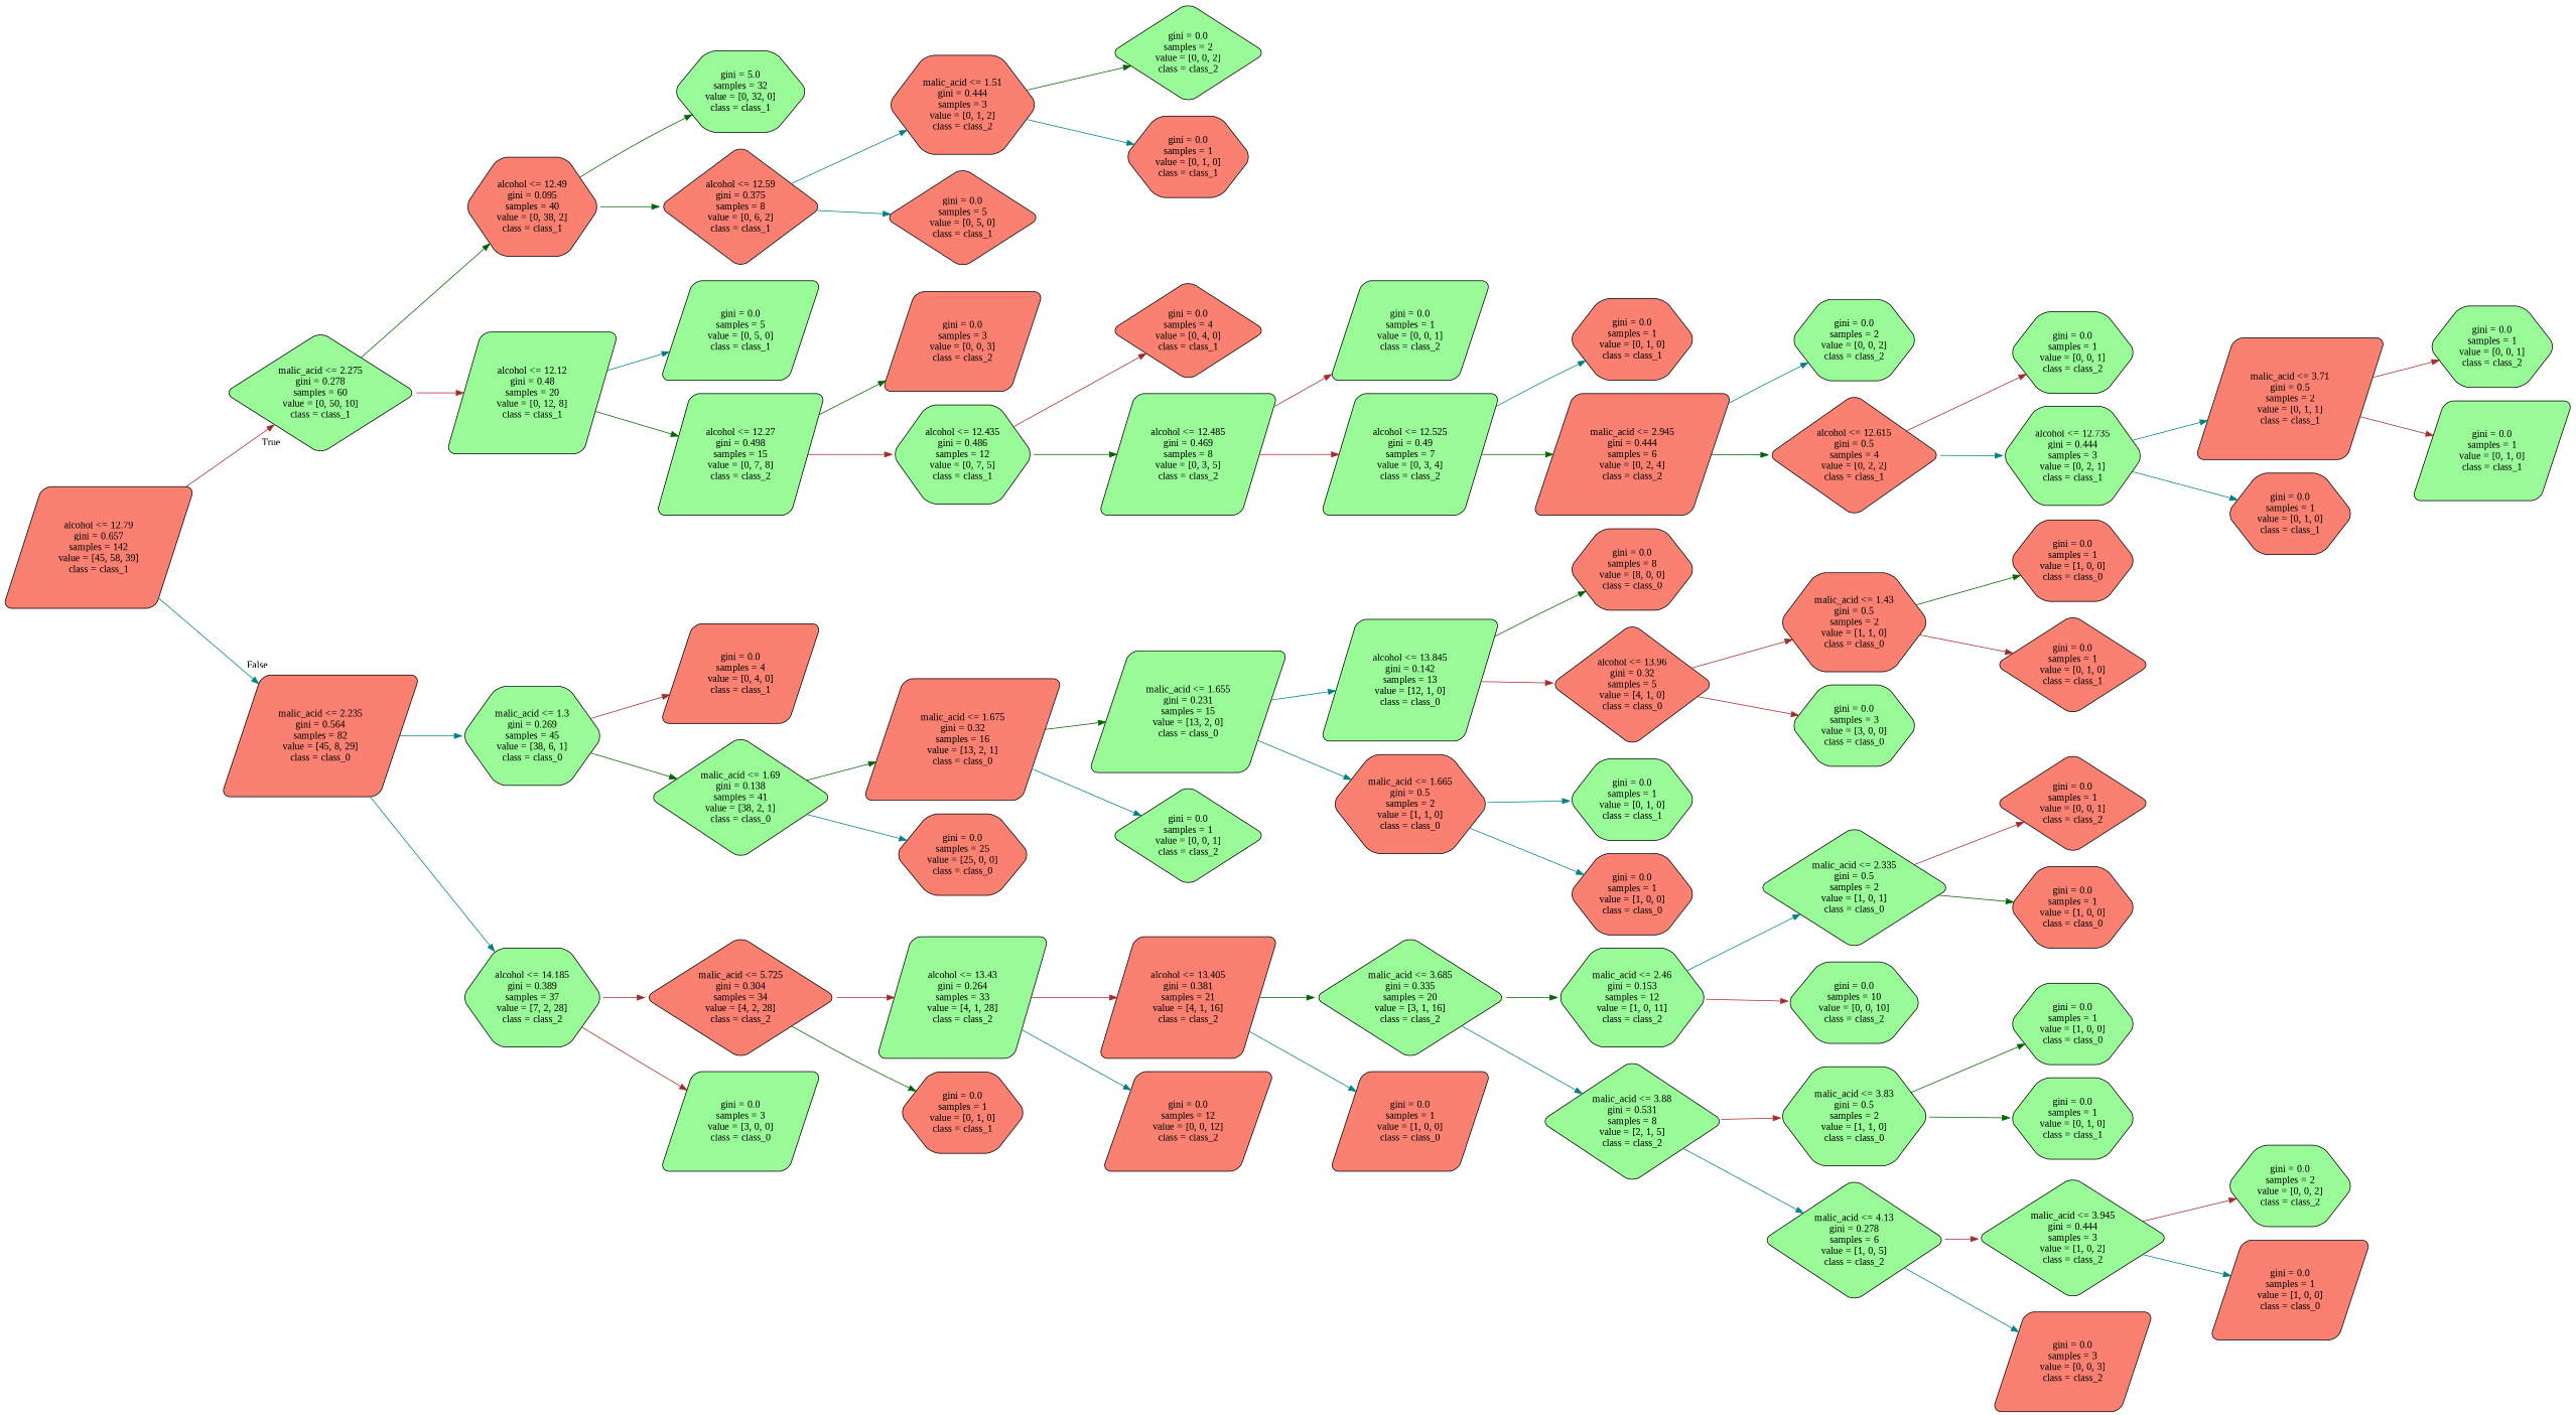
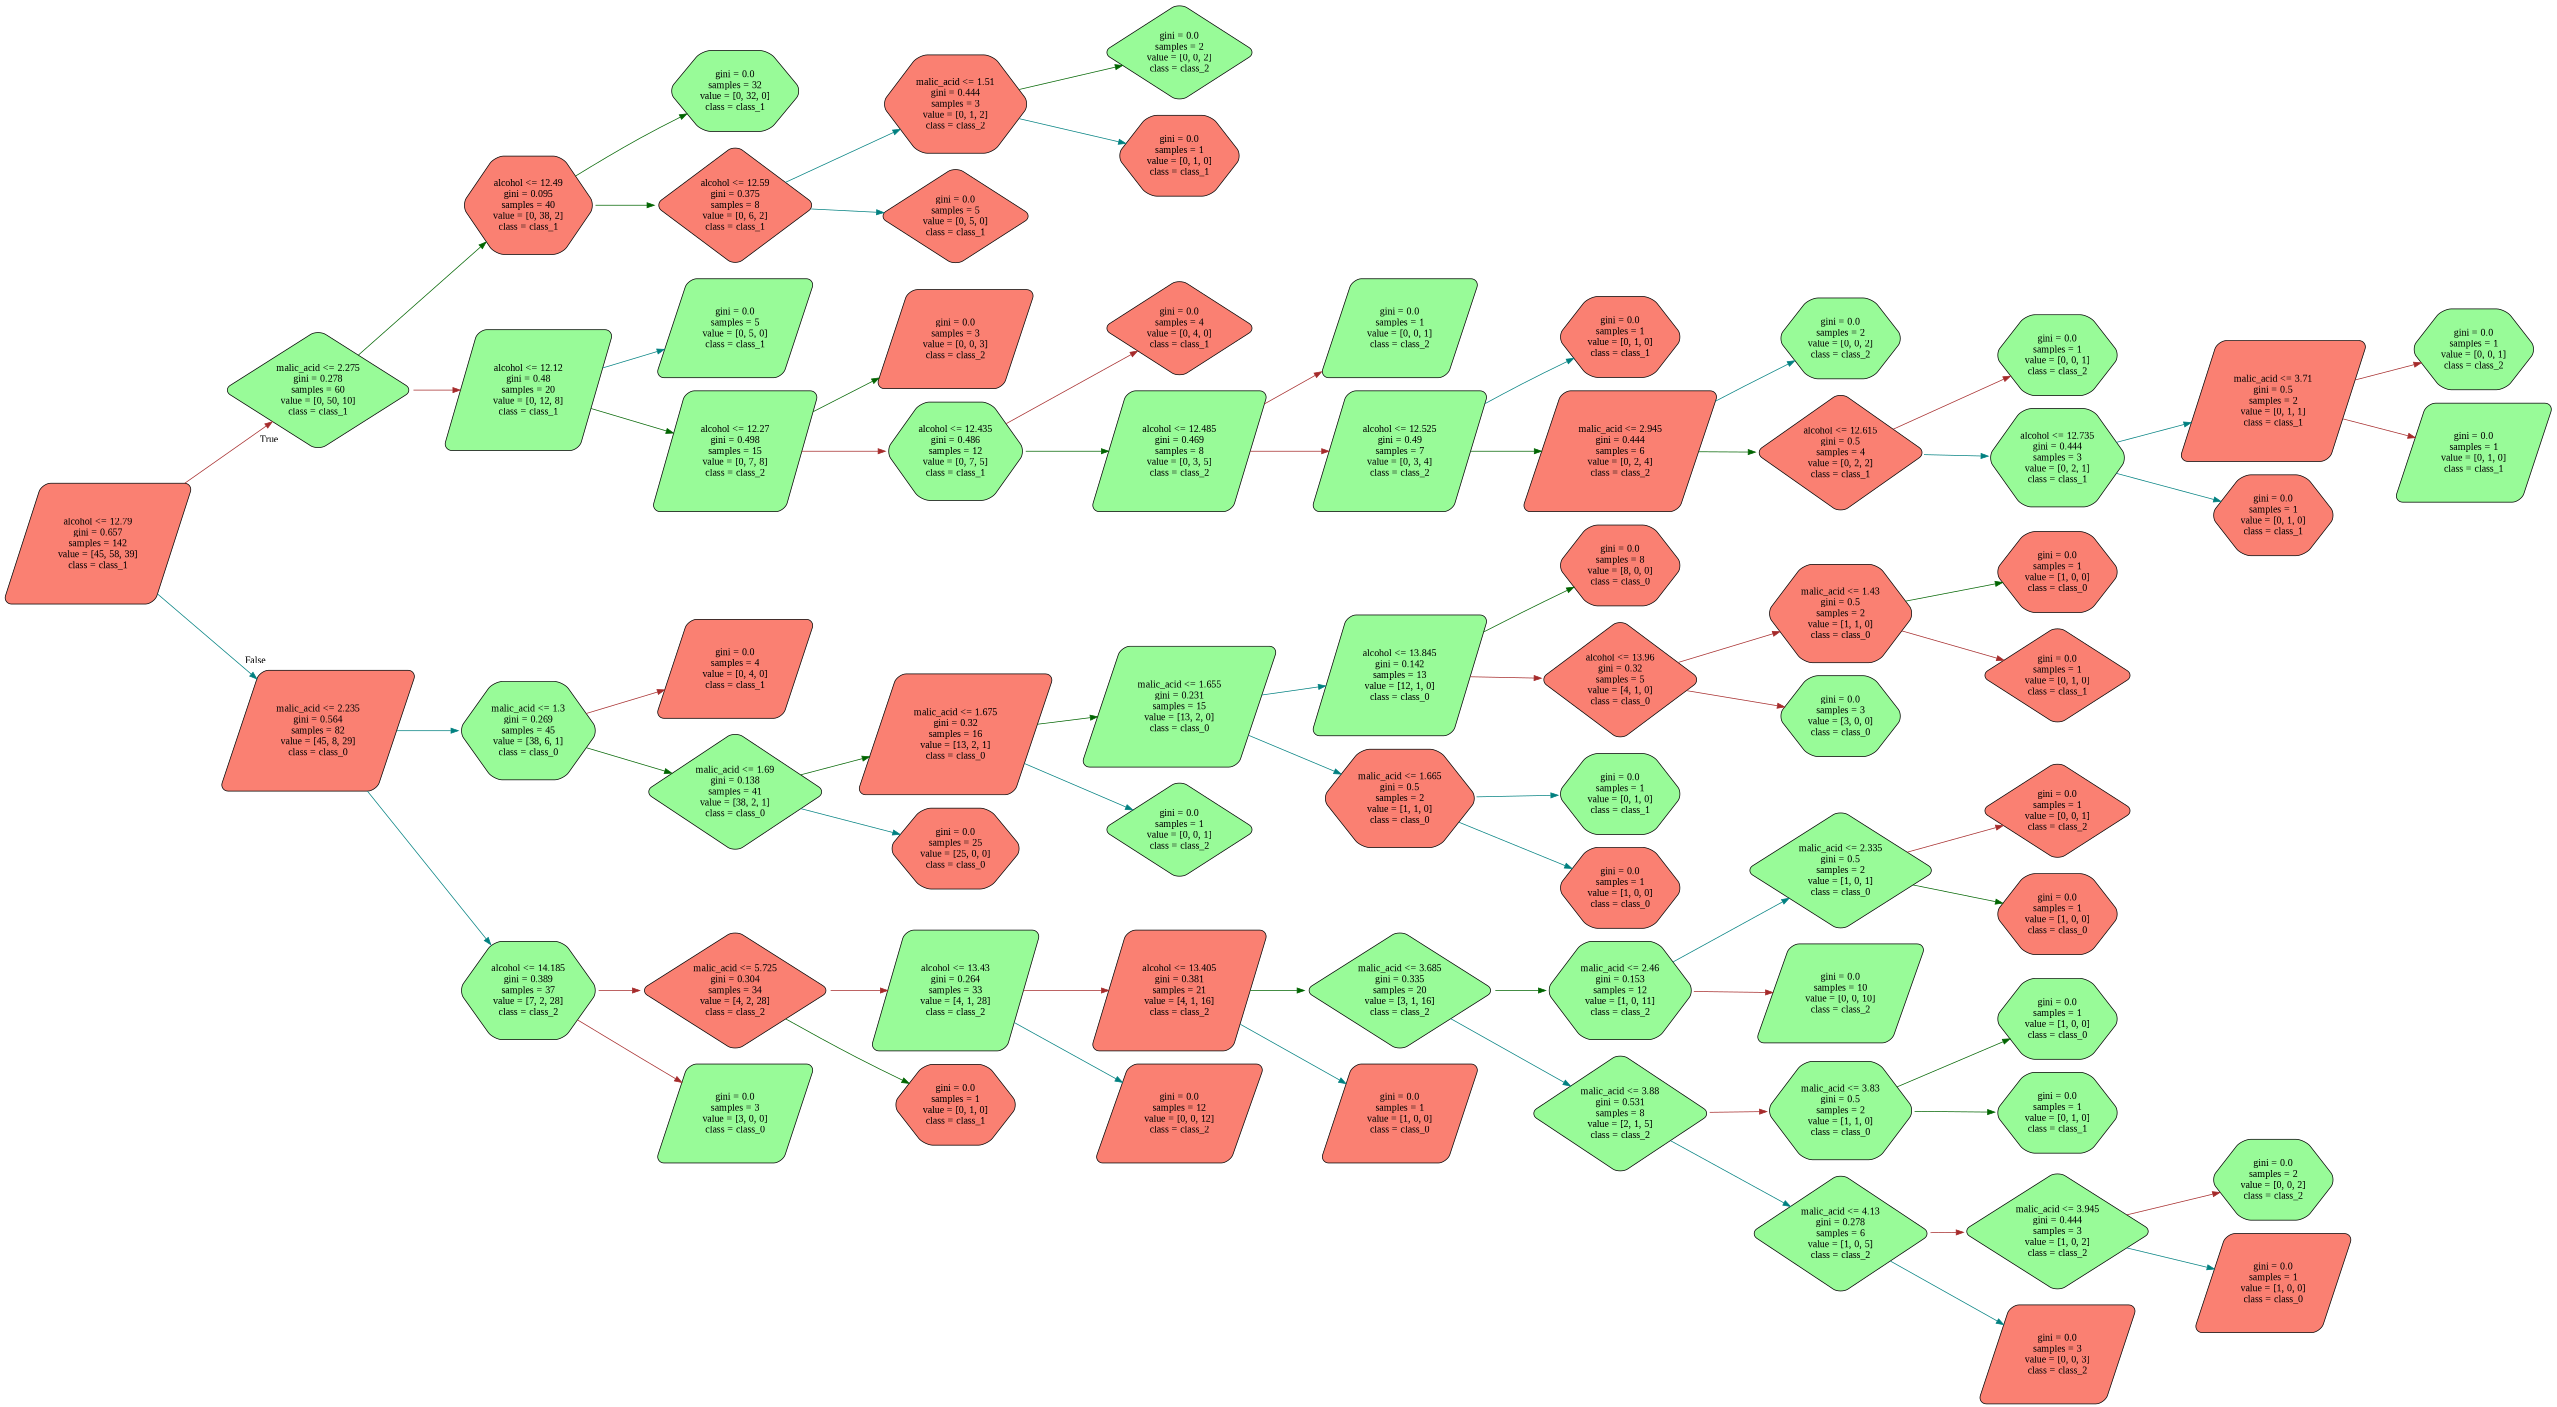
  digraph {
    fontname="Liberation Serif"
    rankdir=LR
    node [color=black fillcolor=palegreen fontname="Liberation Serif" shape=hexagon style="filled, rounded"]
    edge [color=teal fontname="Liberation Serif"]
    n1 [fillcolor=salmon label="alcohol <= 12.79\ngini = 0.657\nsamples = 142\nvalue = [45, 58, 39]\nclass = class_1" shape=parallelogram]
    n2 [label="malic_acid <= 2.275\ngini = 0.278\nsamples = 60\nvalue = [0, 50, 10]\nclass = class_1" shape=diamond]
    n3 [fillcolor=salmon label="malic_acid <= 2.235\ngini = 0.564\nsamples = 82\nvalue = [45, 8, 29]\nclass = class_0" shape=parallelogram]
    n4 [fillcolor=salmon label="alcohol <= 12.49\ngini = 0.095\nsamples = 40\nvalue = [0, 38, 2]\nclass = class_1"]
    n5 [label="alcohol <= 12.12\ngini = 0.48\nsamples = 20\nvalue = [0, 12, 8]\nclass = class_1" shape=parallelogram]
    n6 [label="malic_acid <= 1.3\ngini = 0.269\nsamples = 45\nvalue = [38, 6, 1]\nclass = class_0"]
    n7 [label="alcohol <= 14.185\ngini = 0.389\nsamples = 37\nvalue = [7, 2, 28]\nclass = class_2"]
-   n8 [label="gini = 5.0\nsamples = 32\nvalue = [0, 32, 0]\nclass = class_1"]
+   n8 [label="gini = 0.0\nsamples = 32\nvalue = [0, 32, 0]\nclass = class_1"]
    n9 [fillcolor=salmon label="alcohol <= 12.59\ngini = 0.375\nsamples = 8\nvalue = [0, 6, 2]\nclass = class_1" shape=diamond]
    n10 [label="gini = 0.0\nsamples = 5\nvalue = [0, 5, 0]\nclass = class_1" shape=parallelogram]
    n11 [label="alcohol <= 12.27\ngini = 0.498\nsamples = 15\nvalue = [0, 7, 8]\nclass = class_2" shape=parallelogram]
    n12 [fillcolor=salmon label="malic_acid <= 1.51\ngini = 0.444\nsamples = 3\nvalue = [0, 1, 2]\nclass = class_2"]
    n13 [fillcolor=salmon label="gini = 0.0\nsamples = 5\nvalue = [0, 5, 0]\nclass = class_1" shape=diamond]
    n14 [label="gini = 0.0\nsamples = 2\nvalue = [0, 0, 2]\nclass = class_2" shape=diamond]
    n15 [fillcolor=salmon label="gini = 0.0\nsamples = 1\nvalue = [0, 1, 0]\nclass = class_1"]
    n16 [fillcolor=salmon label="gini = 0.0\nsamples = 3\nvalue = [0, 0, 3]\nclass = class_2" shape=parallelogram]
    n17 [label="alcohol <= 12.435\ngini = 0.486\nsamples = 12\nvalue = [0, 7, 5]\nclass = class_1"]
    n18 [fillcolor=salmon label="gini = 0.0\nsamples = 4\nvalue = [0, 4, 0]\nclass = class_1" shape=diamond]
    n19 [label="alcohol <= 12.485\ngini = 0.469\nsamples = 8\nvalue = [0, 3, 5]\nclass = class_2" shape=parallelogram]
    n20 [label="gini = 0.0\nsamples = 1\nvalue = [0, 0, 1]\nclass = class_2" shape=parallelogram]
    n21 [label="alcohol <= 12.525\ngini = 0.49\nsamples = 7\nvalue = [0, 3, 4]\nclass = class_2" shape=parallelogram]
    n22 [fillcolor=salmon label="gini = 0.0\nsamples = 1\nvalue = [0, 1, 0]\nclass = class_1"]
    n23 [fillcolor=salmon label="malic_acid <= 2.945\ngini = 0.444\nsamples = 6\nvalue = [0, 2, 4]\nclass = class_2" shape=parallelogram]
    n24 [label="gini = 0.0\nsamples = 2\nvalue = [0, 0, 2]\nclass = class_2"]
    n25 [fillcolor=salmon label="alcohol <= 12.615\ngini = 0.5\nsamples = 4\nvalue = [0, 2, 2]\nclass = class_1" shape=diamond]
    n26 [label="gini = 0.0\nsamples = 1\nvalue = [0, 0, 1]\nclass = class_2"]
    n27 [label="alcohol <= 12.735\ngini = 0.444\nsamples = 3\nvalue = [0, 2, 1]\nclass = class_1"]
    n28 [fillcolor=salmon label="malic_acid <= 3.71\ngini = 0.5\nsamples = 2\nvalue = [0, 1, 1]\nclass = class_1" shape=parallelogram]
    n29 [fillcolor=salmon label="gini = 0.0\nsamples = 1\nvalue = [0, 1, 0]\nclass = class_1"]
    n30 [label="gini = 0.0\nsamples = 1\nvalue = [0, 0, 1]\nclass = class_2"]
    n31 [label="gini = 0.0\nsamples = 1\nvalue = [0, 1, 0]\nclass = class_1" shape=parallelogram]
    n32 [fillcolor=salmon label="gini = 0.0\nsamples = 4\nvalue = [0, 4, 0]\nclass = class_1" shape=parallelogram]
    n33 [label="malic_acid <= 1.69\ngini = 0.138\nsamples = 41\nvalue = [38, 2, 1]\nclass = class_0" shape=diamond]
    n34 [fillcolor=salmon label="malic_acid <= 5.725\ngini = 0.304\nsamples = 34\nvalue = [4, 2, 28]\nclass = class_2" shape=diamond]
    n35 [label="gini = 0.0\nsamples = 3\nvalue = [3, 0, 0]\nclass = class_0" shape=parallelogram]
    n36 [fillcolor=salmon label="malic_acid <= 1.675\ngini = 0.32\nsamples = 16\nvalue = [13, 2, 1]\nclass = class_0" shape=parallelogram]
    n37 [fillcolor=salmon label="gini = 0.0\nsamples = 25\nvalue = [25, 0, 0]\nclass = class_0"]
    n38 [label="malic_acid <= 1.655\ngini = 0.231\nsamples = 15\nvalue = [13, 2, 0]\nclass = class_0" shape=parallelogram]
    n39 [label="gini = 0.0\nsamples = 1\nvalue = [0, 0, 1]\nclass = class_2" shape=diamond]
    n40 [label="alcohol <= 13.845\ngini = 0.142\nsamples = 13\nvalue = [12, 1, 0]\nclass = class_0" shape=parallelogram]
    n41 [fillcolor=salmon label="malic_acid <= 1.665\ngini = 0.5\nsamples = 2\nvalue = [1, 1, 0]\nclass = class_0"]
    n42 [fillcolor=salmon label="gini = 0.0\nsamples = 8\nvalue = [8, 0, 0]\nclass = class_0"]
    n43 [fillcolor=salmon label="alcohol <= 13.96\ngini = 0.32\nsamples = 5\nvalue = [4, 1, 0]\nclass = class_0" shape=diamond]
    n44 [label="gini = 0.0\nsamples = 1\nvalue = [0, 1, 0]\nclass = class_1"]
    n45 [fillcolor=salmon label="gini = 0.0\nsamples = 1\nvalue = [1, 0, 0]\nclass = class_0"]
    n46 [fillcolor=salmon label="malic_acid <= 1.43\ngini = 0.5\nsamples = 2\nvalue = [1, 1, 0]\nclass = class_0"]
    n47 [label="gini = 0.0\nsamples = 3\nvalue = [3, 0, 0]\nclass = class_0"]
    n48 [fillcolor=salmon label="gini = 0.0\nsamples = 1\nvalue = [1, 0, 0]\nclass = class_0"]
    n49 [fillcolor=salmon label="gini = 0.0\nsamples = 1\nvalue = [0, 1, 0]\nclass = class_1" shape=diamond]
    n50 [label="alcohol <= 13.43\ngini = 0.264\nsamples = 33\nvalue = [4, 1, 28]\nclass = class_2" shape=parallelogram]
    n51 [fillcolor=salmon label="gini = 0.0\nsamples = 1\nvalue = [0, 1, 0]\nclass = class_1"]
    n52 [fillcolor=salmon label="alcohol <= 13.405\ngini = 0.381\nsamples = 21\nvalue = [4, 1, 16]\nclass = class_2" shape=parallelogram]
    n53 [fillcolor=salmon label="gini = 0.0\nsamples = 12\nvalue = [0, 0, 12]\nclass = class_2" shape=parallelogram]
    n54 [label="malic_acid <= 3.685\ngini = 0.335\nsamples = 20\nvalue = [3, 1, 16]\nclass = class_2" shape=diamond]
    n55 [fillcolor=salmon label="gini = 0.0\nsamples = 1\nvalue = [1, 0, 0]\nclass = class_0" shape=parallelogram]
    n56 [label="malic_acid <= 2.46\ngini = 0.153\nsamples = 12\nvalue = [1, 0, 11]\nclass = class_2"]
    n57 [label="malic_acid <= 3.88\ngini = 0.531\nsamples = 8\nvalue = [2, 1, 5]\nclass = class_2" shape=diamond]
    n58 [label="malic_acid <= 2.335\ngini = 0.5\nsamples = 2\nvalue = [1, 0, 1]\nclass = class_0" shape=diamond]
-   n59 [label="gini = 0.0\nsamples = 10\nvalue = [0, 0, 10]\nclass = class_2"]
+   n59 [label="gini = 0.0\nsamples = 10\nvalue = [0, 0, 10]\nclass = class_2" shape=parallelogram]
    n60 [label="malic_acid <= 3.83\ngini = 0.5\nsamples = 2\nvalue = [1, 1, 0]\nclass = class_0"]
    n61 [label="malic_acid <= 4.13\ngini = 0.278\nsamples = 6\nvalue = [1, 0, 5]\nclass = class_2" shape=diamond]
    n62 [fillcolor=salmon label="gini = 0.0\nsamples = 1\nvalue = [0, 0, 1]\nclass = class_2" shape=diamond]
    n63 [fillcolor=salmon label="gini = 0.0\nsamples = 1\nvalue = [1, 0, 0]\nclass = class_0"]
    n64 [label="gini = 0.0\nsamples = 1\nvalue = [1, 0, 0]\nclass = class_0"]
    n65 [label="gini = 0.0\nsamples = 1\nvalue = [0, 1, 0]\nclass = class_1"]
    n66 [label="malic_acid <= 3.945\ngini = 0.444\nsamples = 3\nvalue = [1, 0, 2]\nclass = class_2" shape=diamond]
    n67 [fillcolor=salmon label="gini = 0.0\nsamples = 3\nvalue = [0, 0, 3]\nclass = class_2" shape=parallelogram]
    n68 [label="gini = 0.0\nsamples = 2\nvalue = [0, 0, 2]\nclass = class_2"]
    n69 [fillcolor=salmon label="gini = 0.0\nsamples = 1\nvalue = [1, 0, 0]\nclass = class_0" shape=parallelogram]
    n1 -> n2 [color=brown headlabel=True labelangle=45 labeldistance=2.5]
    n1 -> n3 [headlabel=False labelangle=-45 labeldistance=2.5]
    n2 -> n4 [color=darkgreen]
    n2 -> n5 [color=brown]
    n3 -> n6
    n3 -> n7
    n4 -> n8 [color=darkgreen]
    n4 -> n9 [color=darkgreen]
    n5 -> n10
    n5 -> n11 [color=darkgreen]
    n6 -> n32 [color=brown]
    n6 -> n33 [color=darkgreen]
    n7 -> n34 [color=brown]
    n7 -> n35 [color=brown]
    n9 -> n12
    n9 -> n13
    n11 -> n16 [color=darkgreen]
    n11 -> n17 [color=brown]
    n12 -> n14 [color=darkgreen]
    n12 -> n15
    n17 -> n18 [color=brown]
    n17 -> n19 [color=darkgreen]
    n19 -> n20 [color=brown]
    n19 -> n21 [color=brown]
    n21 -> n22
    n21 -> n23 [color=darkgreen]
    n23 -> n24
    n23 -> n25 [color=darkgreen]
    n25 -> n26 [color=brown]
    n25 -> n27
    n27 -> n28
    n27 -> n29
    n28 -> n30 [color=brown]
    n28 -> n31 [color=brown]
    n33 -> n36 [color=darkgreen]
    n33 -> n37
    n34 -> n50 [color=brown]
    n34 -> n51 [color=darkgreen]
    n36 -> n38 [color=darkgreen]
    n36 -> n39
    n38 -> n40
    n38 -> n41
    n40 -> n42 [color=darkgreen]
    n40 -> n43 [color=brown]
    n41 -> n44
    n41 -> n45
    n43 -> n46 [color=brown]
    n43 -> n47 [color=brown]
    n46 -> n48 [color=darkgreen]
    n46 -> n49 [color=brown]
    n50 -> n52 [color=brown]
    n50 -> n53
    n52 -> n54 [color=darkgreen]
    n52 -> n55
    n54 -> n56 [color=darkgreen]
    n54 -> n57
    n56 -> n58
    n56 -> n59 [color=brown]
    n57 -> n60 [color=brown]
    n57 -> n61
    n58 -> n62 [color=brown]
    n58 -> n63 [color=darkgreen]
    n60 -> n64 [color=darkgreen]
    n60 -> n65 [color=darkgreen]
    n61 -> n66 [color=brown]
    n61 -> n67
    n66 -> n68 [color=brown]
    n66 -> n69
  }
